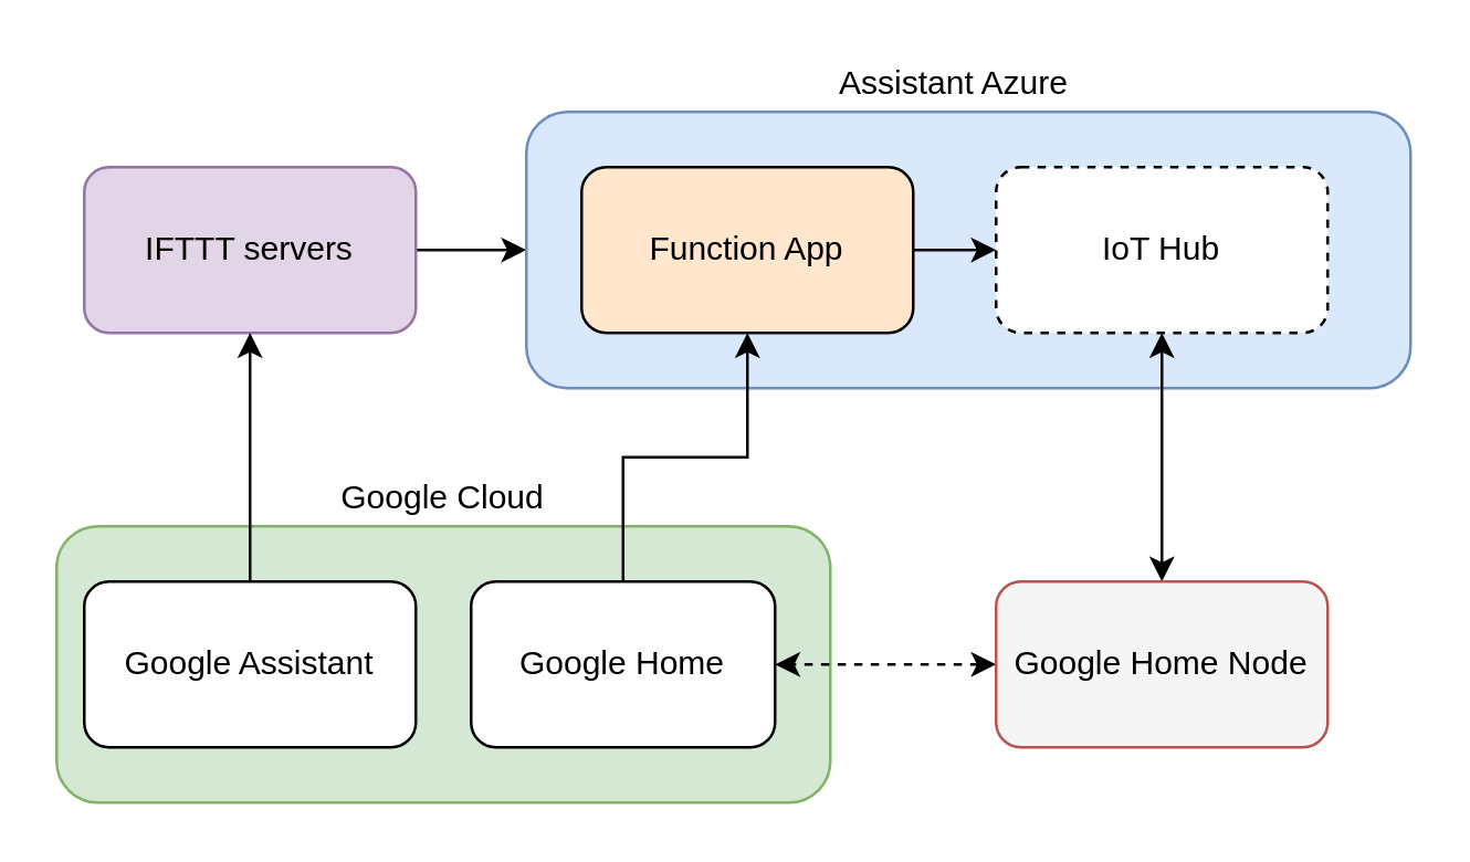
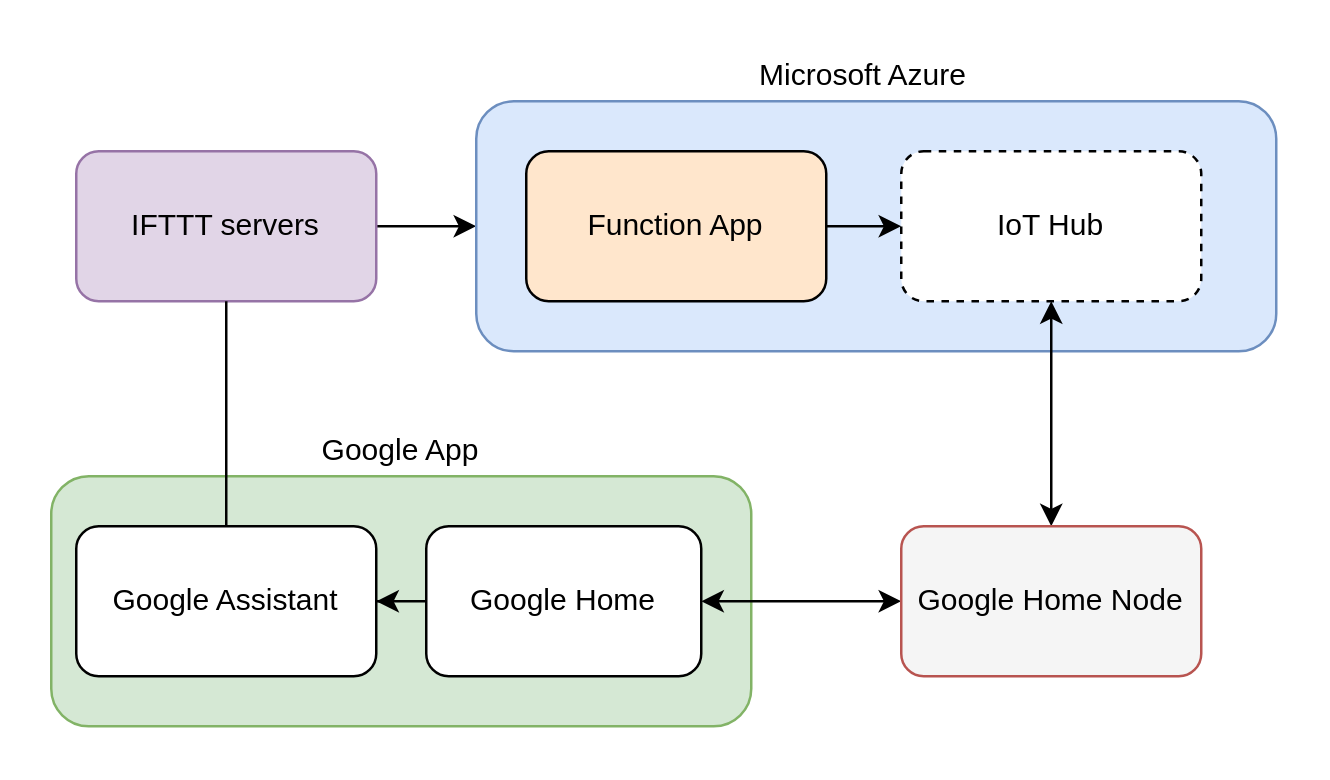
  <mxCell id="0" />
  <mxCell id="1" parent="0" />
  <mxCell id="2" value="" style="rounded=1;whiteSpace=wrap;html=1;fillColor=#d5e8d4;strokeColor=#82b366;" vertex="1" parent="1"><mxGeometry x="20" y="190" width="280" height="100" as="geometry" /></mxCell>
  <mxCell id="3" value="" style="edgeStyle=orthogonalEdgeStyle;rounded=0;orthogonalLoop=1;jettySize=auto;html=1;" edge="1" parent="1" source="4" target="5"><mxGeometry relative="1" as="geometry" /></mxCell>
  <mxCell id="4" value="IFTTT servers" style="rounded=1;whiteSpace=wrap;html=1;fillColor=#e1d5e7;strokeColor=#9673a6;" vertex="1" parent="1"><mxGeometry x="30" y="60" width="120" height="60" as="geometry" /></mxCell>
  <mxCell id="5" value="" style="whiteSpace=wrap;html=1;rounded=1;fillColor=#dae8fc;strokeColor=#6c8ebf;" vertex="1" parent="1"><mxGeometry x="190" y="40" width="320" height="100" as="geometry" /></mxCell>
  <mxCell id="6" value="" style="edgeStyle=orthogonalEdgeStyle;rounded=0;orthogonalLoop=1;jettySize=auto;html=1;" edge="1" parent="1" source="7" target="8"><mxGeometry relative="1" as="geometry" /></mxCell>
  <mxCell id="7" value="Function App" style="rounded=1;whiteSpace=wrap;html=1;fillColor=#ffe6cc;" vertex="1" parent="1"><mxGeometry x="210" y="60" width="120" height="60" as="geometry" /></mxCell>
  <mxCell id="8" value="IoT Hub" style="whiteSpace=wrap;html=1;rounded=1;dashed=1;" vertex="1" parent="1"><mxGeometry x="360" y="60" width="120" height="60" as="geometry" /></mxCell>
- <mxCell id="9" value="Assistant Azure" style="text;html=1;strokeColor=none;fillColor=none;align=center;verticalAlign=middle;whiteSpace=wrap;rounded=0;" vertex="1" parent="1"><mxGeometry x="290" y="20" width="110" height="20" as="geometry" /></mxCell>
+ <mxCell id="9" value="Microsoft Azure" style="text;html=1;strokeColor=none;fillColor=none;align=center;verticalAlign=middle;whiteSpace=wrap;rounded=0;" vertex="1" parent="1"><mxGeometry x="290" y="20" width="110" height="20" as="geometry" /></mxCell>
  <mxCell id="10" value="" style="edgeStyle=orthogonalEdgeStyle;rounded=0;orthogonalLoop=1;jettySize=auto;html=1;startArrow=classic;startFill=1;" edge="1" parent="1" source="12" target="8"><mxGeometry relative="1" as="geometry" /></mxCell>
- <mxCell id="11" value="" style="edgeStyle=orthogonalEdgeStyle;rounded=0;orthogonalLoop=1;jettySize=auto;html=1;startArrow=classic;startFill=1;dashed=1;" edge="1" parent="1" source="12" target="14"><mxGeometry relative="1" as="geometry" /></mxCell>
+ <mxCell id="11" value="" style="edgeStyle=orthogonalEdgeStyle;rounded=0;orthogonalLoop=1;jettySize=auto;html=1;startArrow=classic;startFill=1;" edge="1" parent="1" source="12" target="14"><mxGeometry relative="1" as="geometry" /></mxCell>
  <mxCell id="12" value="Google Home Node" style="rounded=1;whiteSpace=wrap;html=1;fillColor=#f5f5f5;strokeColor=#b85450;" vertex="1" parent="1"><mxGeometry x="360" y="210" width="120" height="60" as="geometry" /></mxCell>
- <mxCell id="13" value="" style="edgeStyle=orthogonalEdgeStyle;rounded=0;orthogonalLoop=1;jettySize=auto;html=1;startArrow=none;startFill=0;" edge="1" parent="1" source="14" target="7"><mxGeometry relative="1" as="geometry" /></mxCell>
+ <mxCell id="13" value="" style="edgeStyle=orthogonalEdgeStyle;rounded=0;orthogonalLoop=1;jettySize=auto;html=1;startArrow=none;startFill=0;" edge="1" parent="1" source="14" target="15"><mxGeometry relative="1" as="geometry" /></mxCell>
  <mxCell id="14" value="Google Home" style="rounded=1;whiteSpace=wrap;html=1;" vertex="1" parent="1"><mxGeometry x="170" y="210" width="110" height="60" as="geometry" /></mxCell>
  <mxCell id="15" value="Google Assistant" style="rounded=1;whiteSpace=wrap;html=1;" vertex="1" parent="1"><mxGeometry x="30" y="210" width="120" height="60" as="geometry" /></mxCell>
- <mxCell id="16" value="" style="endArrow=classic;startArrow=none;html=1;exitX=0.5;exitY=0;exitDx=0;exitDy=0;entryX=0.5;entryY=1;entryDx=0;entryDy=0;startFill=0;" edge="1" parent="1" source="15" target="4"><mxGeometry width="50" height="50" relative="1" as="geometry"><mxPoint x="310" y="240" as="sourcePoint" /><mxPoint x="360" y="190" as="targetPoint" /></mxGeometry></mxCell>
- <mxCell id="17" value="Google Cloud" style="text;html=1;strokeColor=none;fillColor=none;align=center;verticalAlign=middle;whiteSpace=wrap;rounded=0;" vertex="1" parent="1"><mxGeometry x="105" y="170" width="110" height="20" as="geometry" /></mxCell>
+ <mxCell id="16" value="" style="endArrow=none;startArrow=none;html=1;exitX=0.5;exitY=0;exitDx=0;exitDy=0;entryX=0.5;entryY=1;entryDx=0;entryDy=0;startFill=0;" edge="1" parent="1" source="15" target="4"><mxGeometry width="50" height="50" relative="1" as="geometry"><mxPoint x="310" y="240" as="sourcePoint" /><mxPoint x="360" y="190" as="targetPoint" /></mxGeometry></mxCell>
+ <mxCell id="17" value="Google App" style="text;html=1;strokeColor=none;fillColor=none;align=center;verticalAlign=middle;whiteSpace=wrap;rounded=0;" vertex="1" parent="1"><mxGeometry x="105" y="170" width="110" height="20" as="geometry" /></mxCell>
